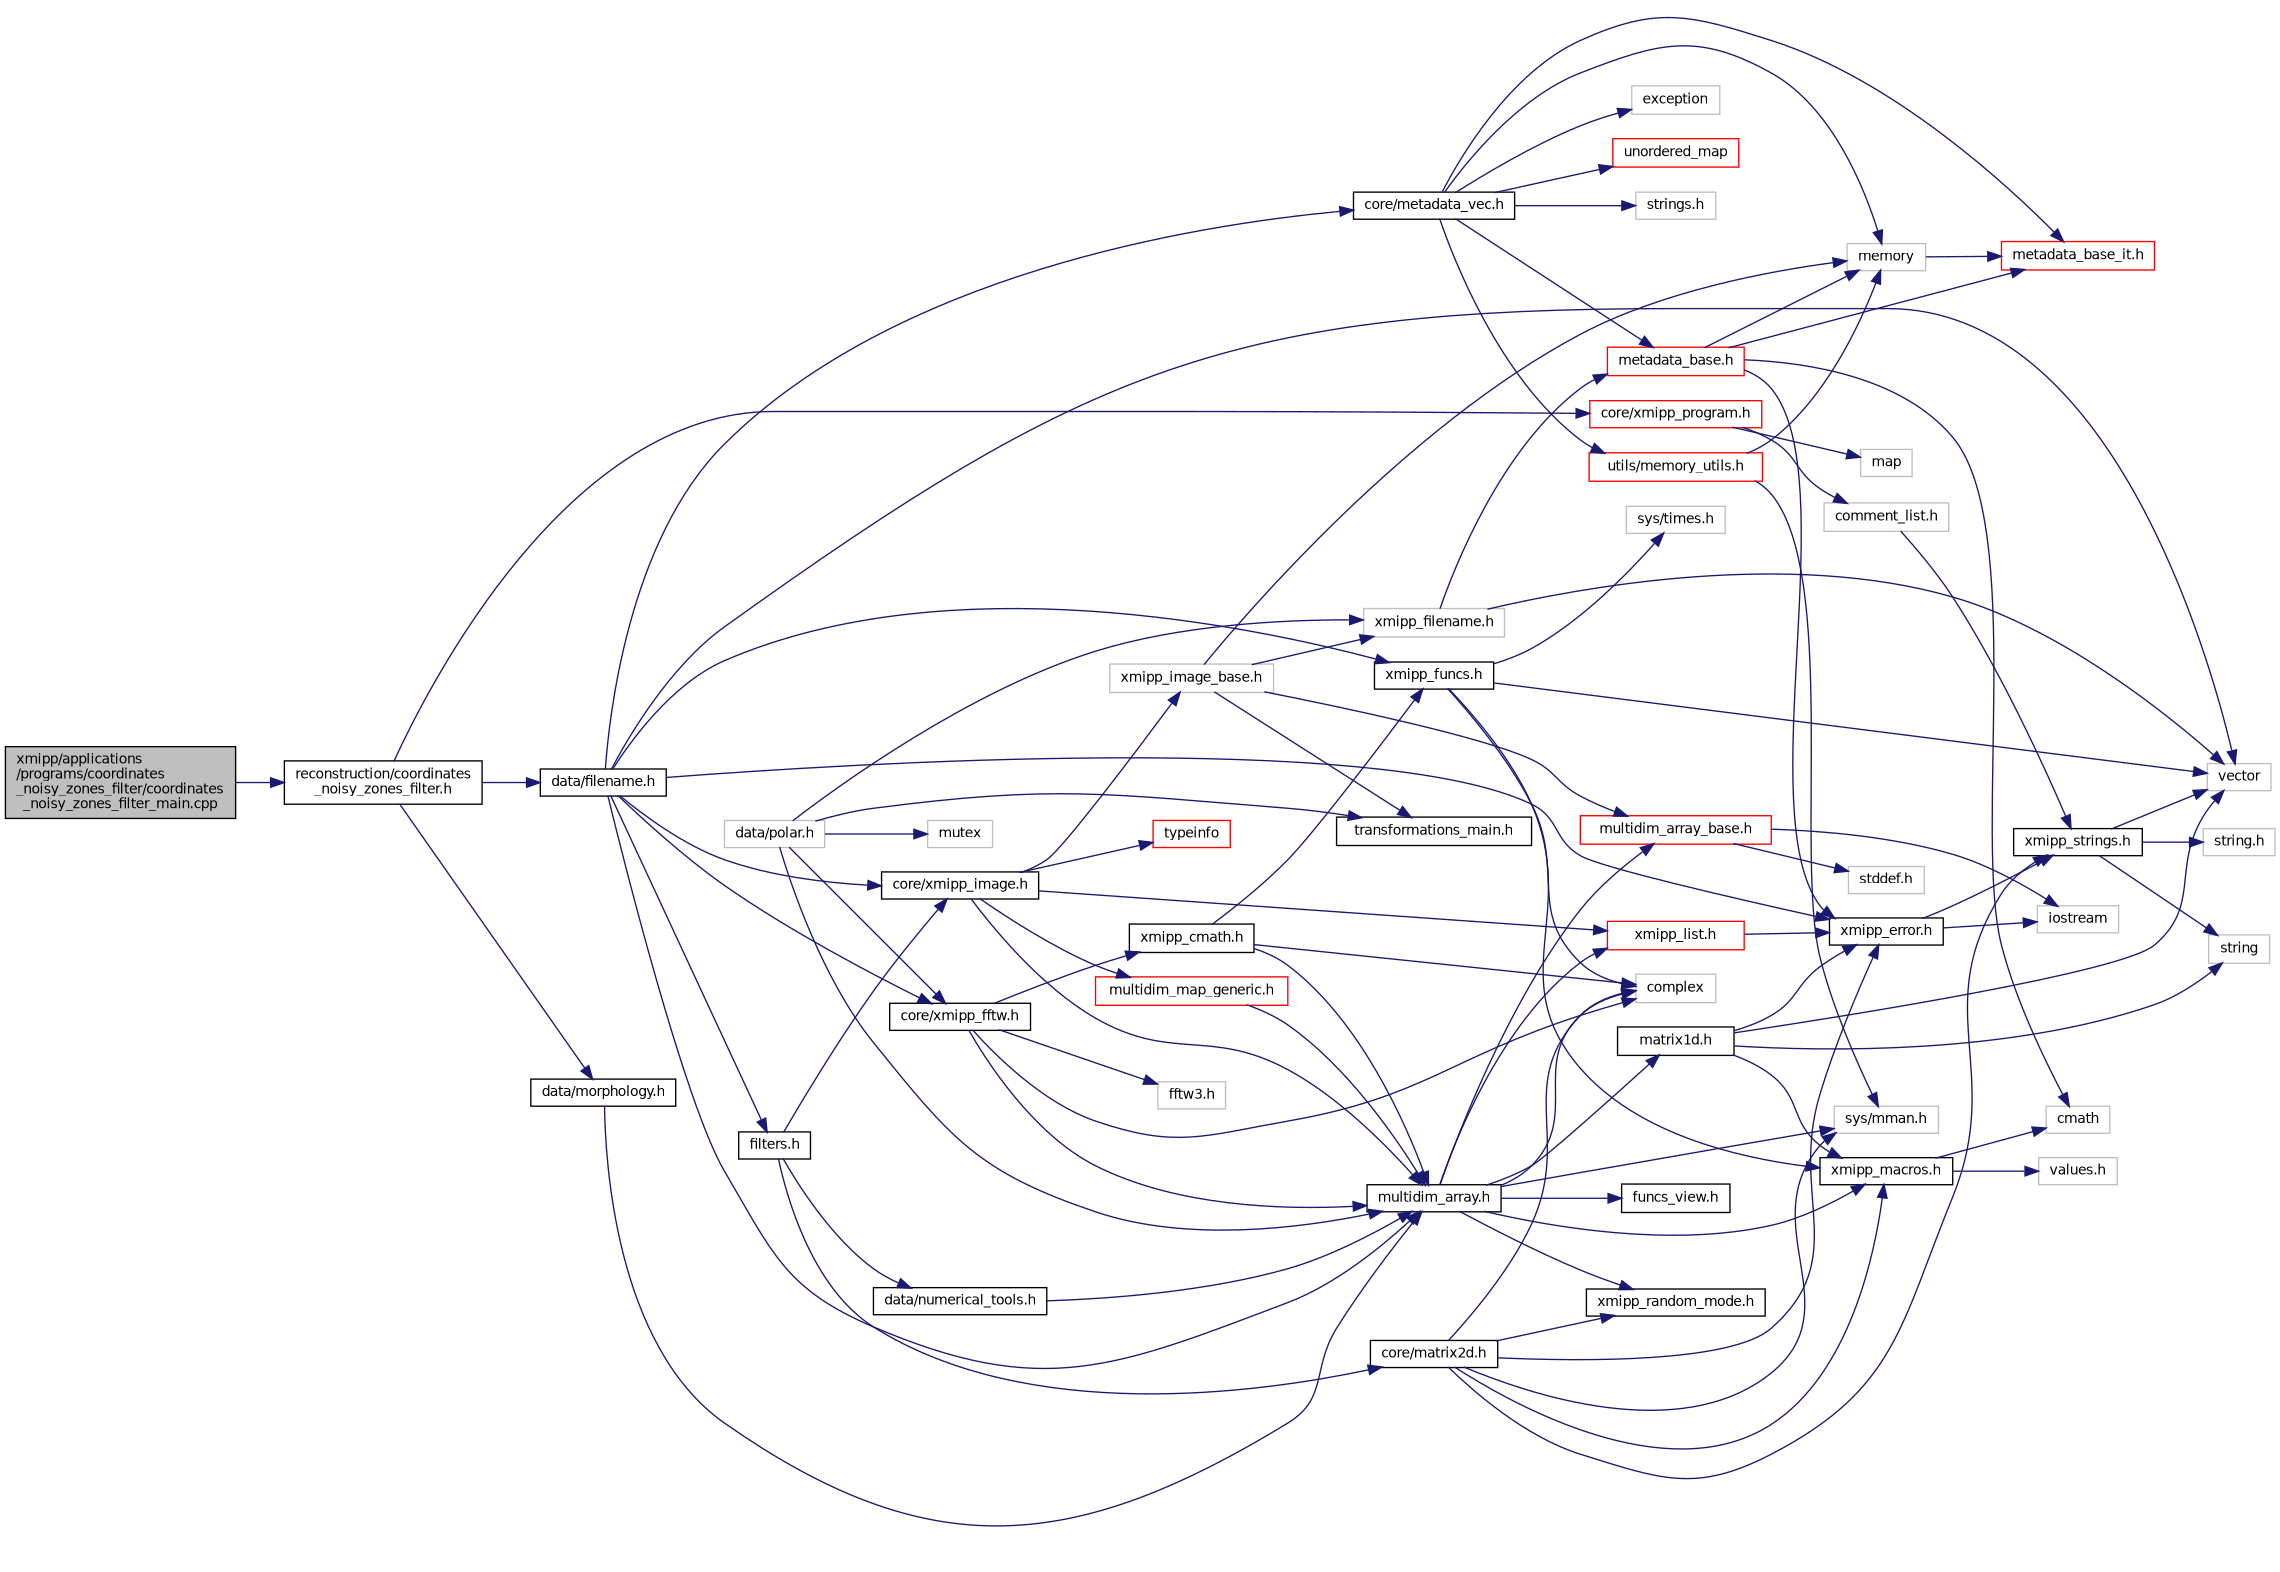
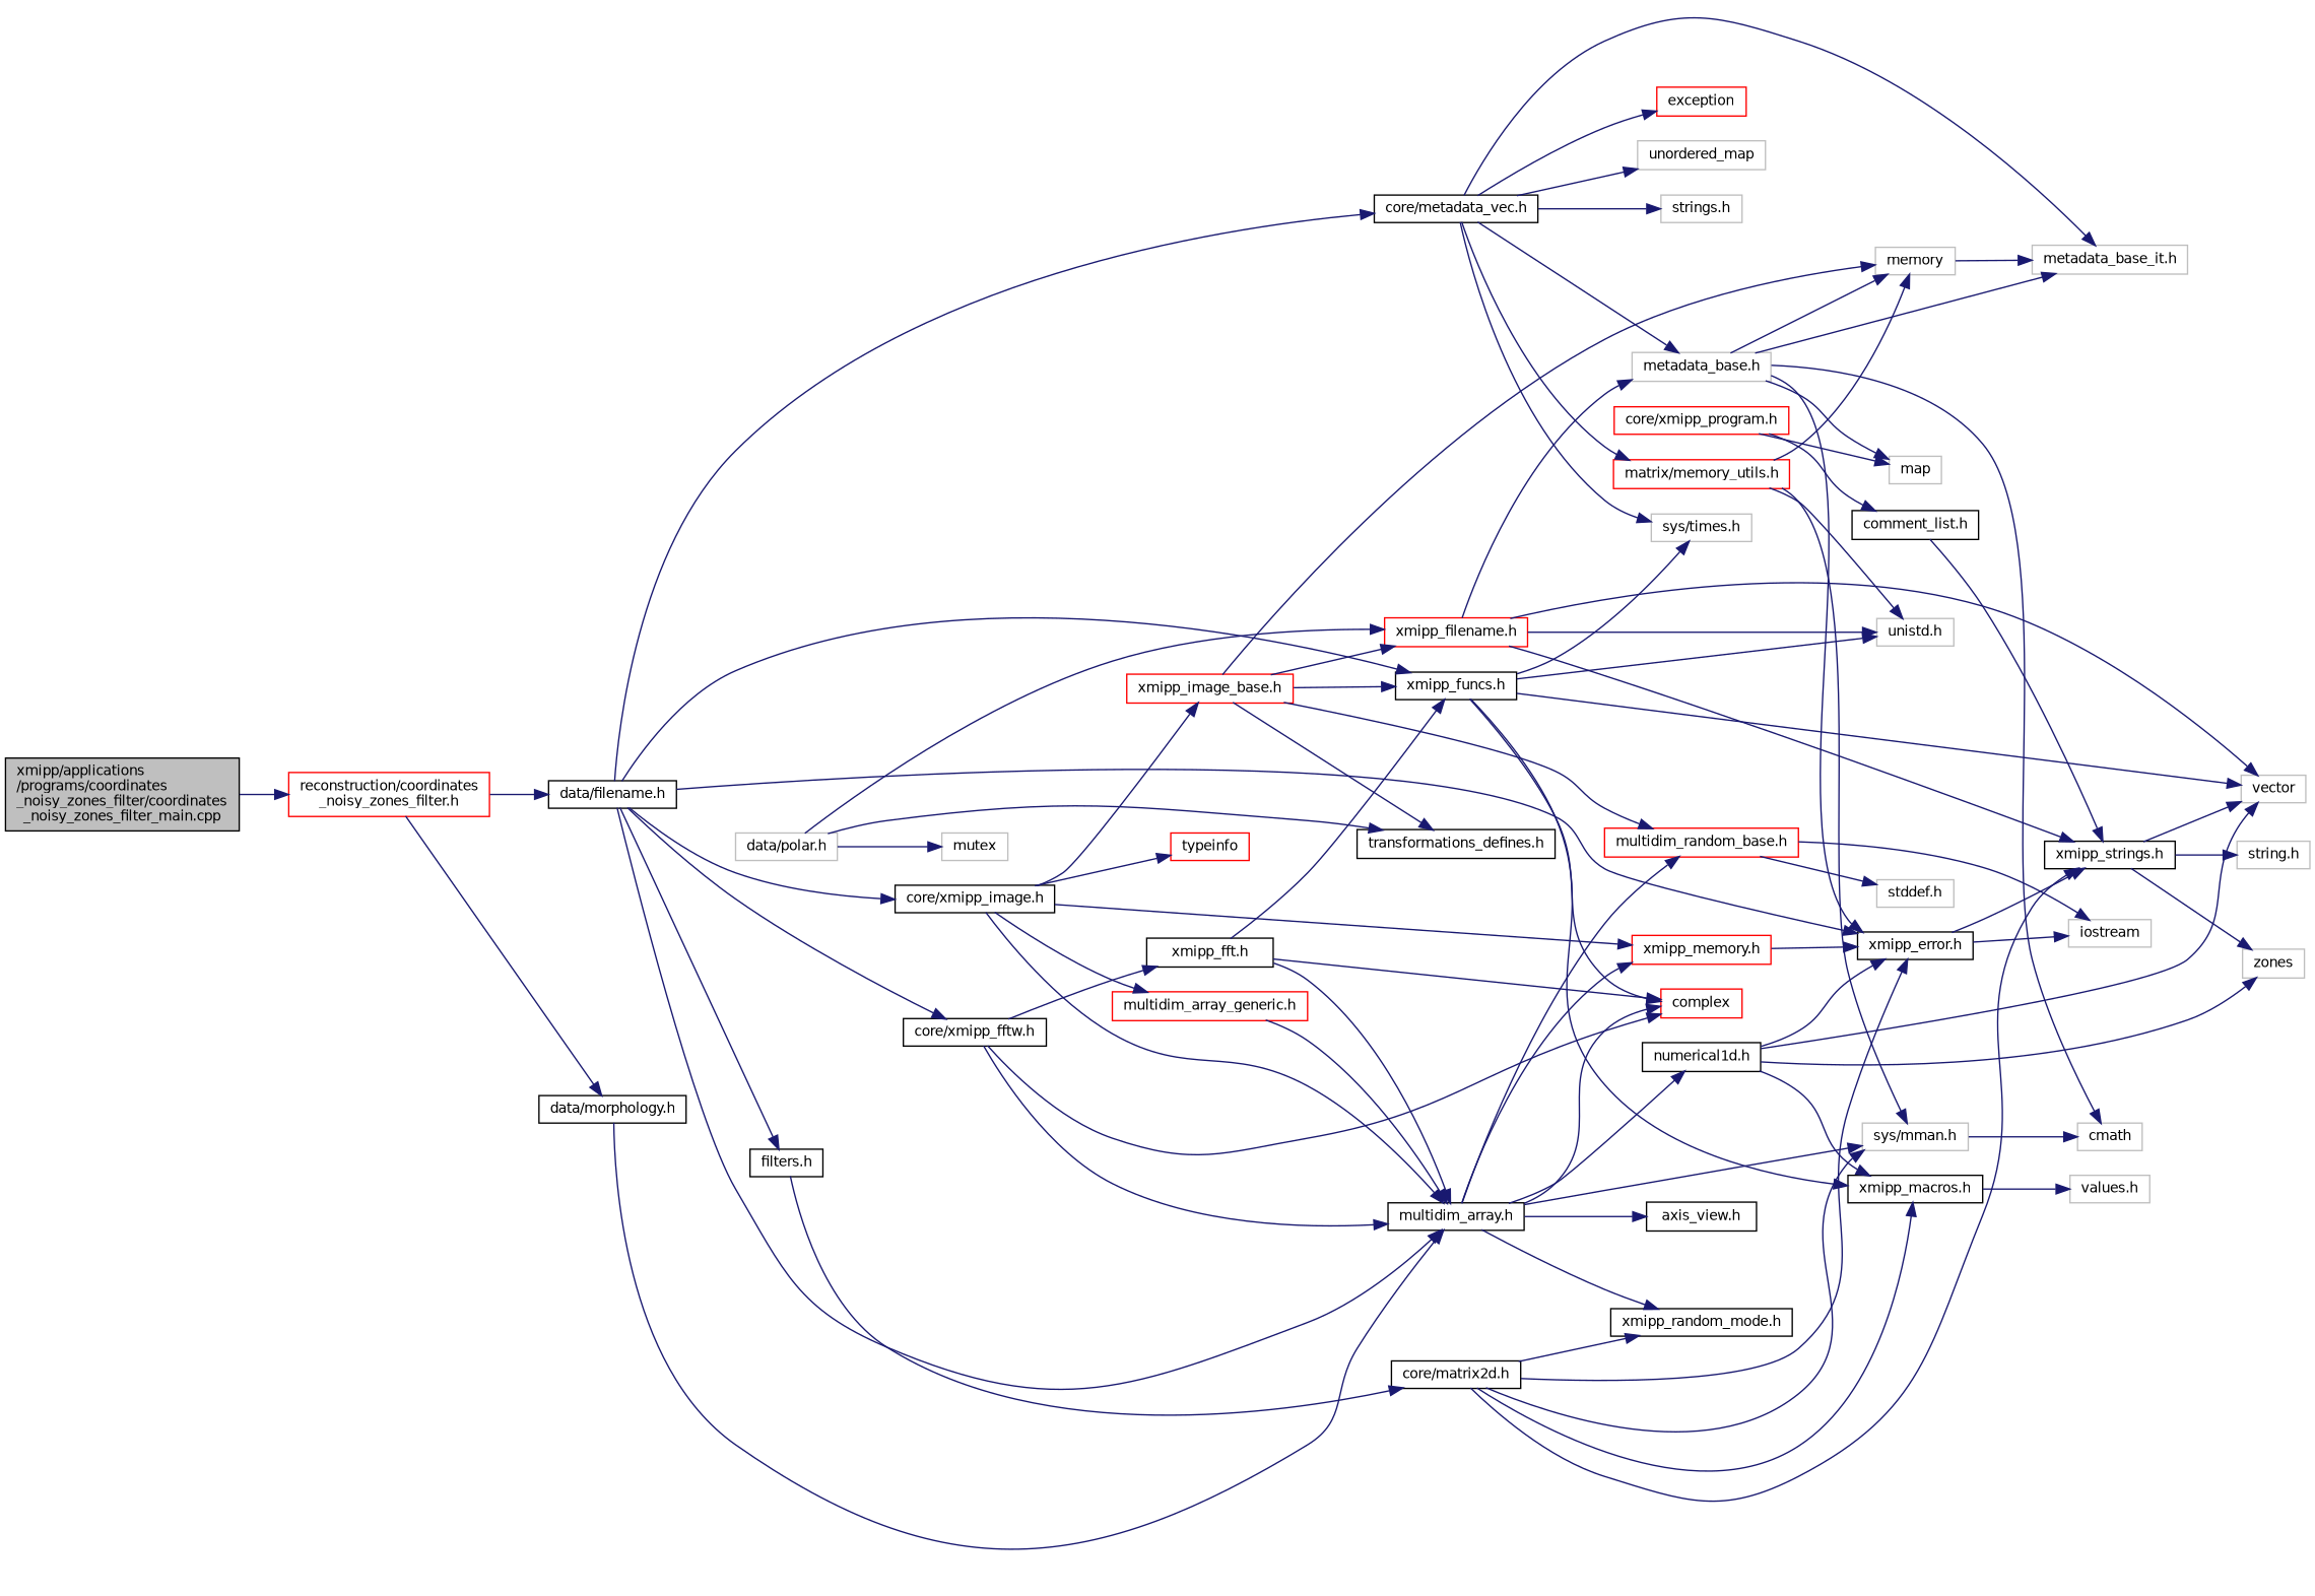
  digraph {
    rankdir=LR
    node [color=black fillcolor=white fontname=Helvetica fontsize=10 shape=record style=filled]
    edge [color=midnightblue fontname=Helvetica fontsize=10 labelfontname=Helvetica labelfontsize=10 style=solid]
    n1 [fillcolor=grey75 fontcolor=black height=0.2 label="xmipp/applications\l/programs/coordinates\l_noisy_zones_filter/coordinates\l_noisy_zones_filter_main.cpp" width=0.4]
-   n2 [height=0.2 label="reconstruction/coordinates\l_noisy_zones_filter.h" width=0.4]
+   n2 [color=red height=0.2 label="reconstruction/coordinates\l_noisy_zones_filter.h" width=0.4]
    n3 [color=red height=0.2 label="core/xmipp_program.h" width=0.4]
    n4 [height=0.2 label="data/filename.h" width=0.4]
    n5 [height=0.2 label="data/morphology.h" width=0.4]
    n6 [color=grey75 height=0.2 label=map width=0.4]
-   n7 [color=grey75 height=0.2 label="comment_list.h" width=0.4]
+   n7 [height=0.2 label="comment_list.h" width=0.4]
    n8 [color=grey75 height=0.2 label=vector width=0.4]
    n9 [height=0.2 label="filters.h" width=0.4]
    n10 [height=0.2 label="core/xmipp_image.h" width=0.4]
    n11 [height=0.2 label="multidim_array.h" width=0.4]
    n12 [height=0.2 label="xmipp_error.h" width=0.4]
    n13 [height=0.2 label="xmipp_funcs.h" width=0.4]
    n14 [height=0.2 label="core/xmipp_fftw.h" width=0.4]
    n15 [height=0.2 label="core/metadata_vec.h" width=0.4]
    n16 [height=0.2 label="xmipp_strings.h" width=0.4]
-   n17 [color=grey75 height=0.2 label=string width=0.4]
+   n17 [color=grey75 height=0.2 label=zones width=0.4]
    n18 [color=grey75 height=0.2 label="string.h" width=0.4]
    n19 [height=0.2 label="core/matrix2d.h" width=0.4]
-   n20 [height=0.2 label="data/numerical_tools.h" width=0.4]
    n21 [color=red height=0.2 label=typeinfo width=0.4]
-   n22 [color=red height=0.2 label="xmipp_list.h" width=0.4]
-   n23 [color=grey75 height=0.2 label="xmipp_image_base.h" width=0.4]
-   n24 [color=red height=0.2 label="multidim_map_generic.h" width=0.4]
+   n22 [color=red height=0.2 label="xmipp_memory.h" width=0.4]
+   n23 [color=red height=0.2 label="xmipp_image_base.h" width=0.4]
+   n24 [color=red height=0.2 label="multidim_array_generic.h" width=0.4]
    n25 [height=0.2 label="xmipp_macros.h" width=0.4]
    n26 [color=grey75 height=0.2 label="sys/mman.h" width=0.4]
-   n27 [color=grey75 height=0.2 label=complex width=0.4]
-   n28 [height=0.2 label="matrix1d.h" width=0.4]
+   n27 [color=red height=0.2 label=complex width=0.4]
+   n28 [height=0.2 label="numerical1d.h" width=0.4]
    n29 [height=0.2 label="xmipp_random_mode.h" width=0.4]
-   n30 [color=red height=0.2 label="multidim_array_base.h" width=0.4]
-   n31 [height=0.2 label="funcs_view.h" width=0.4]
+   n30 [color=red height=0.2 label="multidim_random_base.h" width=0.4]
+   n31 [height=0.2 label="axis_view.h" width=0.4]
    n32 [color=grey75 height=0.2 label=iostream width=0.4]
+   n33 [color=grey75 height=0.2 label="unistd.h" width=0.4]
    n34 [color=grey75 height=0.2 label="sys/times.h" width=0.4]
-   n35 [color=grey75 height=0.2 label="fftw3.h" width=0.4]
-   n36 [height=0.2 label="xmipp_cmath.h" width=0.4]
+   n36 [height=0.2 label="xmipp_fft.h" width=0.4]
    n37 [color=grey75 height=0.2 label=memory width=0.4]
-   n38 [color=grey75 height=0.2 label=exception width=0.4]
-   n39 [color=red height=0.2 label=unordered_map width=0.4]
+   n38 [color=red height=0.2 label=exception width=0.4]
+   n39 [color=grey75 height=0.2 label=unordered_map width=0.4]
    n40 [color=grey75 height=0.2 label="strings.h" width=0.4]
-   n41 [color=red height=0.2 label="metadata_base.h" width=0.4]
-   n42 [color=red height=0.2 label="metadata_base_it.h" width=0.4]
-   n43 [color=red height=0.2 label="utils/memory_utils.h" width=0.4]
+   n41 [color=grey75 height=0.2 label="metadata_base.h" width=0.4]
+   n42 [color=grey75 height=0.2 label="metadata_base_it.h" width=0.4]
+   n43 [color=red height=0.2 label="matrix/memory_utils.h" width=0.4]
    n44 [color=grey75 height=0.2 label="data/polar.h" width=0.4]
-   n45 [color=grey75 height=0.2 label="xmipp_filename.h" width=0.4]
-   n46 [height=0.2 label="transformations_main.h" width=0.4]
+   n45 [color=red height=0.2 label="xmipp_filename.h" width=0.4]
+   n46 [height=0.2 label="transformations_defines.h" width=0.4]
    n47 [color=grey75 height=0.2 label=mutex width=0.4]
    n48 [color=grey75 height=0.2 label="values.h" width=0.4]
    n49 [color=grey75 height=0.2 label=cmath width=0.4]
    n50 [color=grey75 height=0.2 label="stddef.h" width=0.4]
    n1 -> n2
-   n2 -> n3
    n2 -> n4
    n2 -> n5
    n3 -> n6
    n3 -> n7
-   n4 -> n8
    n4 -> n9
    n4 -> n10
    n4 -> n11
    n4 -> n12
    n4 -> n13
    n4 -> n14
    n4 -> n15
    n5 -> n11
    n7 -> n16
-   n9 -> n10
    n9 -> n19
-   n9 -> n20
    n10 -> n11
    n10 -> n21
    n10 -> n22
    n10 -> n23
    n10 -> n24
    n11 -> n22
-   n11 -> n25
    n11 -> n26
    n11 -> n27
    n11 -> n28
    n11 -> n29
    n11 -> n30
    n11 -> n31
    n12 -> n16
    n12 -> n32
    n13 -> n8
    n13 -> n25
    n13 -> n27
+   n13 -> n33
    n13 -> n34
    n14 -> n11
    n14 -> n27
-   n14 -> n35
    n14 -> n36
-   n15 -> n37
+   n15 -> n34
    n15 -> n38
    n15 -> n39
    n15 -> n40
    n15 -> n41
    n15 -> n42
    n15 -> n43
    n16 -> n8
    n16 -> n17
    n16 -> n18
    n19 -> n12
    n19 -> n16
    n19 -> n25
    n19 -> n26
-   n19 -> n27
    n19 -> n29
-   n20 -> n11
    n22 -> n12
+   n23 -> n13
    n23 -> n30
    n23 -> n37
    n23 -> n45
    n23 -> n46
    n24 -> n11
    n25 -> n48
-   n25 -> n49
+   n26 -> n49
    n28 -> n8
    n28 -> n12
    n28 -> n17
    n28 -> n25
    n30 -> n32
    n30 -> n50
    n36 -> n11
    n36 -> n13
    n36 -> n27
    n37 -> n42
+   n41 -> n6
    n41 -> n12
    n41 -> n37
    n41 -> n42
    n41 -> n49
    n43 -> n26
+   n43 -> n33
    n43 -> n37
-   n44 -> n11
-   n44 -> n14
    n44 -> n45
    n44 -> n46
    n44 -> n47
    n45 -> n8
+   n45 -> n16
+   n45 -> n33
    n45 -> n41
  }
